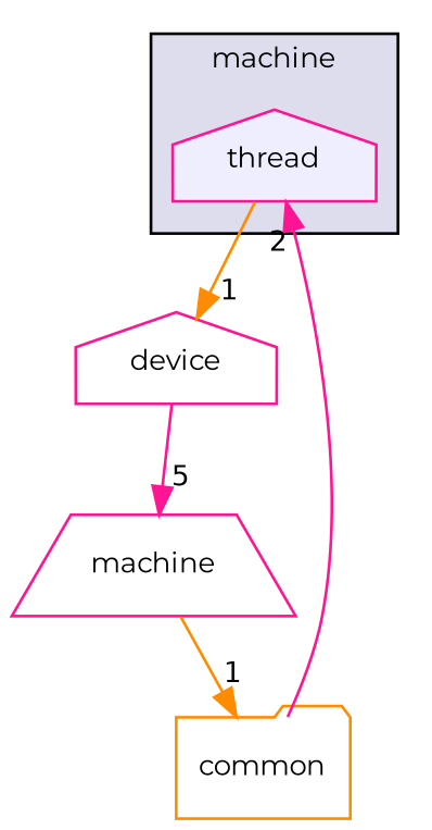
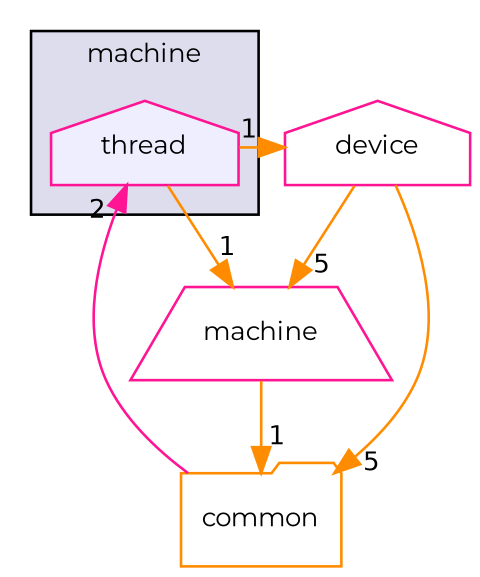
  digraph {
    compound=true
    fontname=Montserrat
    node [color=deeppink fontname=Montserrat fontsize=10 shape=house]
    edge [color=darkorange fontname=Montserrat headlabel=1 labeldistance=1.5 labelfontname=Helvetica labelfontsize=10]
    n1 [fillcolor="#eeeeff" label=thread pencolor=black style=filled]
    n2 [label=device]
    n3 [label=machine shape=trapezium]
    n4 [color=darkorange label=common shape=folder]
    subgraph cluster_1 {
      bgcolor="#ddddee"
      fontsize=10
      label=machine
      pencolor=black
      n1
    }
    n1 -> n2
-   n2 -> n3 [color=deeppink headlabel=5]
+   n1 -> n3
+   n2 -> n3 [headlabel=5]
+   n2 -> n4 [headlabel=5]
    n3 -> n4
    n4 -> n1 [color=deeppink headlabel=2]
  }
